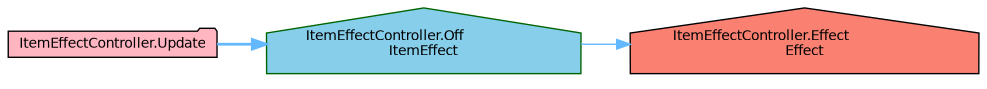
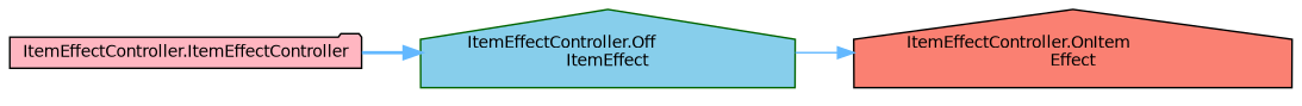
  digraph {
    rankdir=LR
    node [color=black fontname=Helvetica fontsize=10 shape=house style=filled]
    edge [color=steelblue1 fontname=Helvetica fontsize=10 labelfontname=Helvetica labelfontsize=10]
-   n1 [fillcolor=lightpink fontcolor=black height=0.2 label="ItemEffectController.Update" shape=folder width=0.4]
+   n1 [fillcolor=lightpink fontcolor=black height=0.2 label="ItemEffectController.ItemEffectController" shape=folder width=0.4]
    n2 [color=darkgreen fillcolor=skyblue height=0.2 label="ItemEffectController.Off\lItemEffect" width=0.4]
-   n3 [fillcolor=salmon height=0.2 label="ItemEffectController.Effect\lEffect" width=0.4]
+   n3 [fillcolor=salmon height=0.2 label="ItemEffectController.OnItem\lEffect" width=0.4]
    n1 -> n2 [style=bold]
    n2 -> n3 [style=solid]
  }
